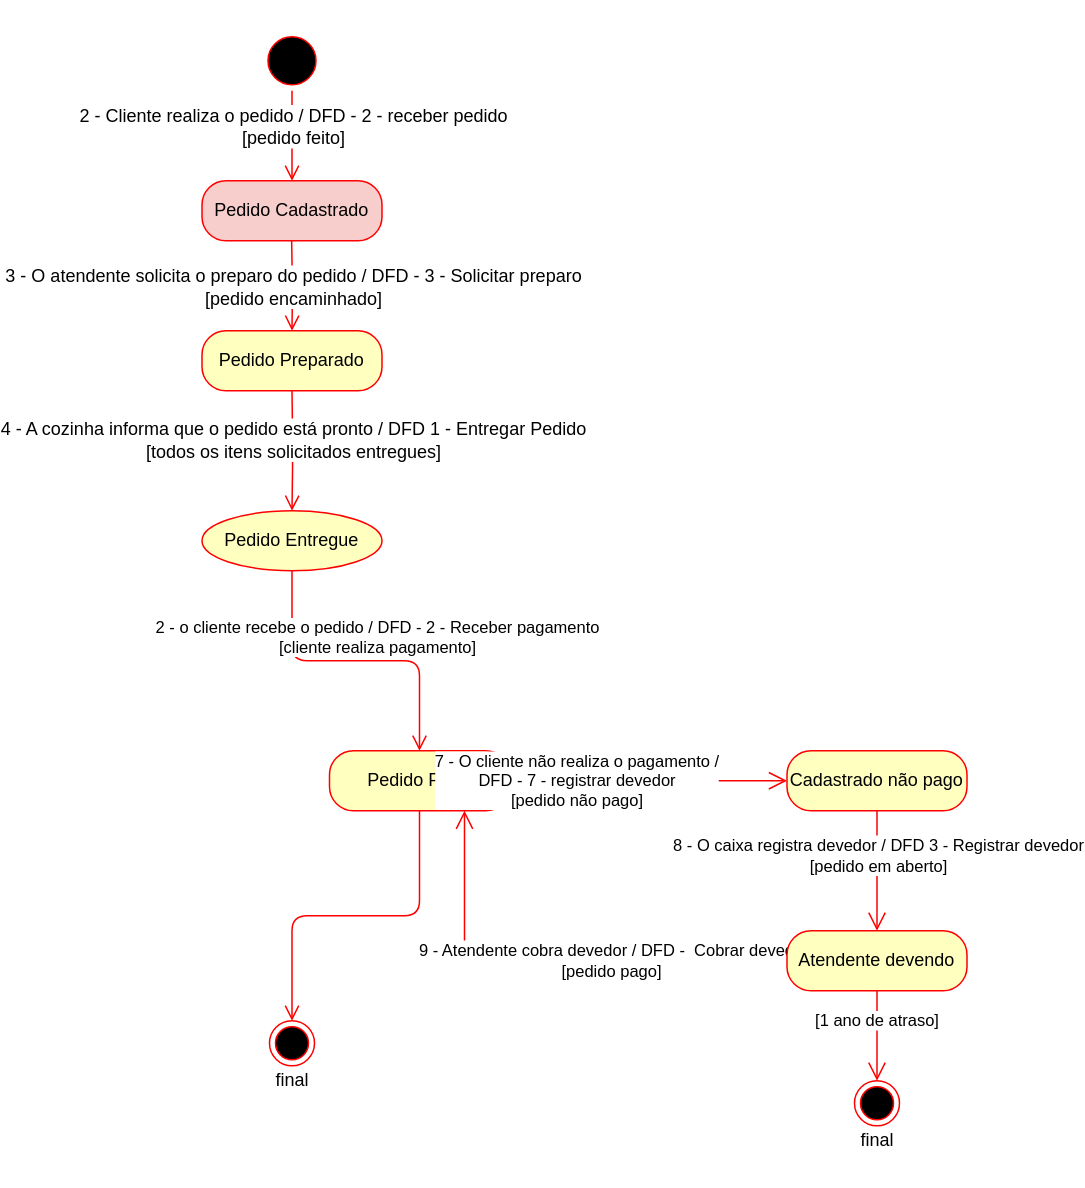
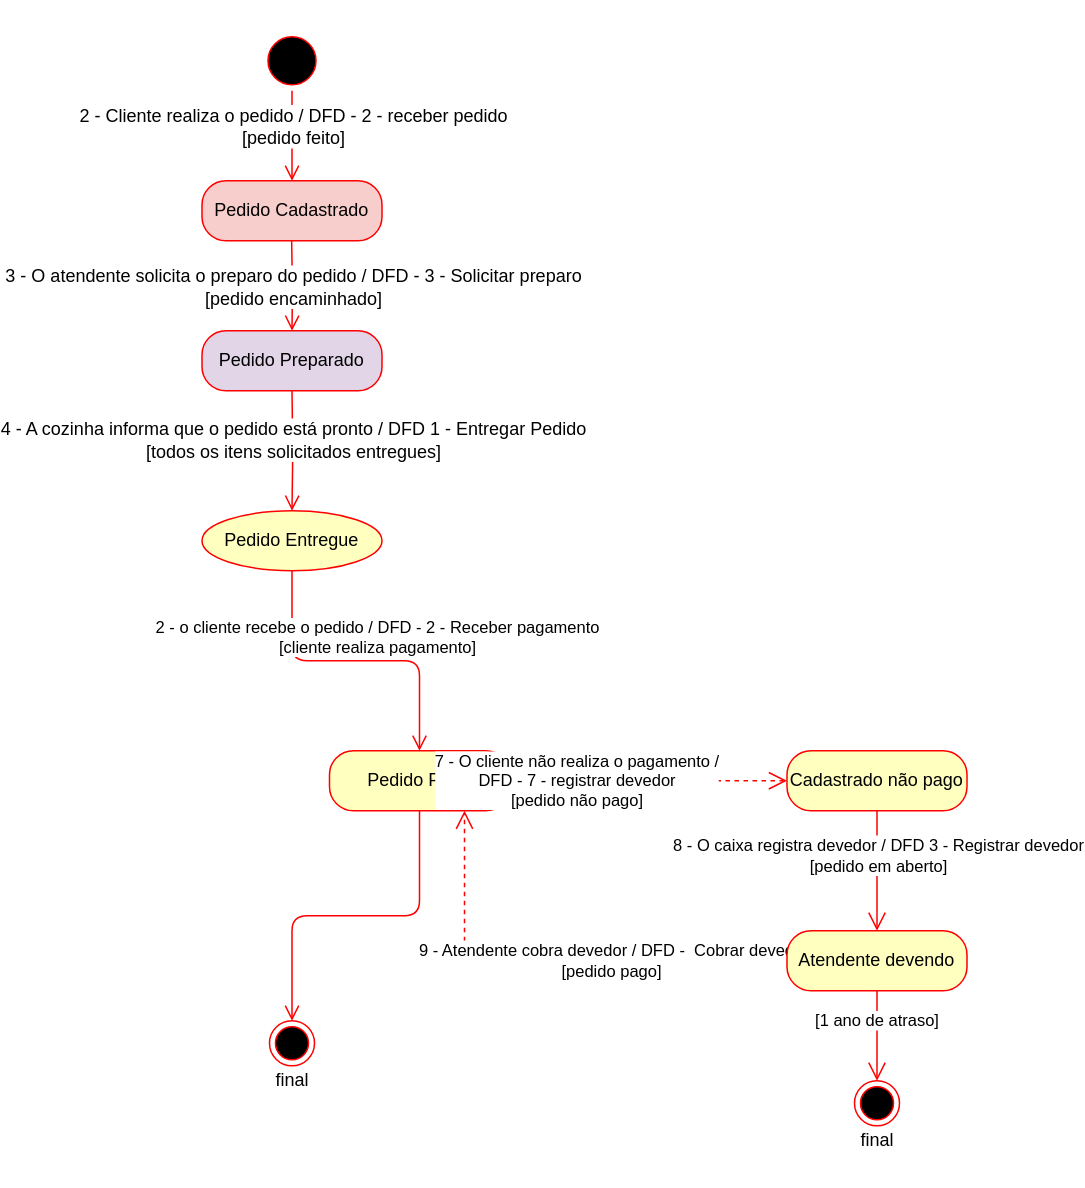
  <mxCell id="0" />
  <mxCell id="1" parent="0" />
  <mxCell id="2" value="" style="ellipse;html=1;shape=endState;fillColor=#000000;strokeColor=#ff0000;" parent="1" vertex="1"><mxGeometry x="65" y="680" width="30" height="30" as="geometry" /></mxCell>
  <mxCell id="3" value="" style="ellipse;html=1;shape=startState;fillColor=#000000;strokeColor=#ff0000;" parent="1" vertex="1"><mxGeometry x="60" y="20" width="40" height="40" as="geometry" /></mxCell>
  <mxCell id="4" value="" style="edgeStyle=orthogonalEdgeStyle;html=1;verticalAlign=bottom;endArrow=open;endSize=8;strokeColor=#ff0000;" parent="1" source="3" target="6" edge="1"><mxGeometry relative="1" as="geometry"><mxPoint x="75" y="130" as="targetPoint" /><Array as="points"><mxPoint x="80" y="130" /></Array></mxGeometry></mxCell>
  <mxCell id="5" value="2 - Cliente realiza o pedido / DFD - 2 - receber pedido&lt;br&gt;[pedido feito]" style="text;html=1;align=center;verticalAlign=middle;resizable=0;points=[];labelBackgroundColor=#ffffff;" parent="4" vertex="1" connectable="0"><mxGeometry x="1" y="37" relative="1" as="geometry"><mxPoint x="-37" y="-37" as="offset" /></mxGeometry></mxCell>
  <mxCell id="6" value="Pedido Cadastrado" style="rounded=1;whiteSpace=wrap;html=1;arcSize=40;fontColor=#000000;fillColor=#f8cecc;strokeColor=#ff0000;" parent="1" vertex="1"><mxGeometry x="20" y="120" width="120" height="40" as="geometry" /></mxCell>
  <mxCell id="7" value="" style="edgeStyle=orthogonalEdgeStyle;html=1;verticalAlign=bottom;endArrow=open;endSize=8;strokeColor=#ff0000;entryX=0.5;entryY=0;entryDx=0;entryDy=0;" parent="1" target="8" edge="1"><mxGeometry relative="1" as="geometry"><mxPoint x="79.76" y="240" as="targetPoint" /><mxPoint x="79.76" y="160" as="sourcePoint" /><Array as="points" /></mxGeometry></mxCell>
- <mxCell id="8" value="Pedido Preparado" style="rounded=1;whiteSpace=wrap;html=1;arcSize=40;fontColor=#000000;fillColor=#ffffc0;strokeColor=#ff0000;" parent="1" vertex="1"><mxGeometry x="20" y="220" width="120" height="40" as="geometry" /></mxCell>
+ <mxCell id="8" value="Pedido Preparado" style="rounded=1;whiteSpace=wrap;html=1;arcSize=40;fontColor=#000000;fillColor=#e1d5e7;strokeColor=#ff0000;" parent="1" vertex="1"><mxGeometry x="20" y="220" width="120" height="40" as="geometry" /></mxCell>
  <mxCell id="9" value="Pedido Entregue" style="ellipse;whiteSpace=wrap;html=1;arcSize=40;fontColor=#000000;fillColor=#ffffc0;strokeColor=#ff0000;" parent="1" vertex="1"><mxGeometry x="20" y="340" width="120" height="40" as="geometry" /></mxCell>
  <mxCell id="10" value="" style="edgeStyle=orthogonalEdgeStyle;html=1;verticalAlign=bottom;endArrow=open;endSize=8;strokeColor=#ff0000;entryX=0.5;entryY=0;entryDx=0;entryDy=0;" parent="1" target="9" edge="1"><mxGeometry relative="1" as="geometry"><mxPoint x="80.24" y="320" as="targetPoint" /><mxPoint x="80" y="260" as="sourcePoint" /><Array as="points" /></mxGeometry></mxCell>
  <mxCell id="11" value="4 - A cozinha informa que o pedido está pronto / DFD 1 - Entregar Pedido&lt;br&gt;[todos os itens solicitados entregues]" style="text;html=1;align=center;verticalAlign=middle;resizable=0;points=[];labelBackgroundColor=#ffffff;" parent="10" vertex="1" connectable="0"><mxGeometry x="-0.233" relative="1" as="geometry"><mxPoint y="1.38" as="offset" /></mxGeometry></mxCell>
  <mxCell id="12" value="Pedido Pago" style="rounded=1;whiteSpace=wrap;html=1;arcSize=40;fontColor=#000000;fillColor=#ffffc0;strokeColor=#ff0000;" parent="1" vertex="1"><mxGeometry x="105" y="500" width="120" height="40" as="geometry" /></mxCell>
  <mxCell id="13" value="" style="edgeStyle=orthogonalEdgeStyle;html=1;verticalAlign=bottom;endArrow=open;endSize=8;strokeColor=#ff0000;exitX=0.5;exitY=1;exitDx=0;exitDy=0;entryX=0.5;entryY=0;entryDx=0;entryDy=0;" parent="1" source="12" target="2" edge="1"><mxGeometry x="0.412" relative="1" as="geometry"><mxPoint x="80" y="590" as="targetPoint" /><mxPoint x="80" y="430" as="sourcePoint" /><Array as="points" /><mxPoint as="offset" /></mxGeometry></mxCell>
  <mxCell id="14" value="3 - O atendente solicita o preparo do pedido / DFD - 3 - Solicitar preparo&lt;br&gt;[pedido encaminhado]" style="text;html=1;align=center;verticalAlign=middle;resizable=0;points=[];labelBackgroundColor=#ffffff;" parent="1" vertex="1" connectable="0"><mxGeometry x="80" y="190.003" as="geometry"><mxPoint as="offset" /></mxGeometry></mxCell>
- <mxCell id="15" style="edgeStyle=orthogonalEdgeStyle;rounded=0;orthogonalLoop=1;jettySize=auto;html=1;strokeColor=#FF0000;endArrow=open;endFill=0;startSize=6;endSize=10;exitX=1;exitY=0.5;exitDx=0;exitDy=0;entryX=0;entryY=0.5;entryDx=0;entryDy=0;" parent="1" source="12" target="19" edge="1"><mxGeometry relative="1" as="geometry"><mxPoint x="180" y="520" as="targetPoint" /></mxGeometry></mxCell>
+ <mxCell id="15" style="edgeStyle=orthogonalEdgeStyle;rounded=0;orthogonalLoop=1;jettySize=auto;html=1;strokeColor=#FF0000;endArrow=open;endFill=0;startSize=6;endSize=10;exitX=1;exitY=0.5;exitDx=0;exitDy=0;entryX=0;entryY=0.5;entryDx=0;entryDy=0;dashed=1;" parent="1" source="12" target="19" edge="1"><mxGeometry relative="1" as="geometry"><mxPoint x="180" y="520" as="targetPoint" /></mxGeometry></mxCell>
  <mxCell id="16" value="2 - o cliente recebe o pedido / DFD - 2 - Receber pagamento&lt;br&gt;[cliente realiza pagamento]" style="edgeStyle=orthogonalEdgeStyle;html=1;verticalAlign=bottom;endArrow=open;endSize=8;strokeColor=#ff0000;entryX=0.5;entryY=0;entryDx=0;entryDy=0;exitX=0.5;exitY=1;exitDx=0;exitDy=0;" parent="1" edge="1" target="12" source="9"><mxGeometry x="0.143" relative="1" as="geometry"><mxPoint x="80" y="560" as="targetPoint" /><mxPoint x="80" y="490" as="sourcePoint" /><Array as="points" /><mxPoint as="offset" /></mxGeometry></mxCell>
  <mxCell id="17" value="7 - O cliente não realiza o pagamento / &lt;br&gt;DFD - 7 - registrar devedor&lt;br&gt;[pedido não pago]" style="edgeStyle=orthogonalEdgeStyle;rounded=0;orthogonalLoop=1;jettySize=auto;html=1;startSize=6;endArrow=open;endFill=0;endSize=10;strokeColor=#FF0000;entryX=0.5;entryY=0;entryDx=0;entryDy=0;" parent="1" source="19" target="26" edge="1"><mxGeometry x="-1" y="-201" relative="1" as="geometry"><mxPoint x="485" y="610" as="targetPoint" /><Array as="points" /><mxPoint x="1" y="-20" as="offset" /></mxGeometry></mxCell>
  <mxCell id="18" value="8 - O caixa registra devedor / DFD 3 - Registrar devedor&lt;br&gt;[pedido em aberto]" style="edgeLabel;html=1;align=center;verticalAlign=middle;resizable=0;points=[];" parent="17" vertex="1" connectable="0"><mxGeometry x="-0.339" y="-1" relative="1" as="geometry"><mxPoint x="1" y="3.71" as="offset" /></mxGeometry></mxCell>
  <mxCell id="19" value="Cadastrado não pago" style="rounded=1;whiteSpace=wrap;html=1;arcSize=40;fontColor=#000000;fillColor=#ffffc0;strokeColor=#ff0000;" parent="1" vertex="1"><mxGeometry x="410" y="500" width="120" height="40" as="geometry" /></mxCell>
  <mxCell id="20" value="" style="ellipse;html=1;shape=endState;fillColor=#000000;strokeColor=#ff0000;" parent="1" vertex="1"><mxGeometry x="455" y="720" width="30" height="30" as="geometry" /></mxCell>
  <mxCell id="21" value="final" style="text;html=1;align=center;verticalAlign=middle;resizable=0;points=[];autosize=1;" parent="1" vertex="1"><mxGeometry x="60" y="710" width="40" height="20" as="geometry" /></mxCell>
  <mxCell id="22" value="final" style="text;html=1;align=center;verticalAlign=middle;resizable=0;points=[];autosize=1;" parent="1" vertex="1"><mxGeometry x="450" y="750" width="40" height="20" as="geometry" /></mxCell>
- <mxCell id="23" style="edgeStyle=orthogonalEdgeStyle;rounded=0;orthogonalLoop=1;jettySize=auto;html=1;entryX=0.75;entryY=1;entryDx=0;entryDy=0;strokeColor=#FF0000;endArrow=open;endFill=0;endSize=10;" parent="1" source="26" target="12" edge="1"><mxGeometry relative="1" as="geometry" /></mxCell>
+ <mxCell id="23" style="edgeStyle=orthogonalEdgeStyle;rounded=0;orthogonalLoop=1;jettySize=auto;html=1;entryX=0.75;entryY=1;entryDx=0;entryDy=0;strokeColor=#FF0000;endArrow=open;endFill=0;endSize=10;dashed=1;" parent="1" source="26" target="12" edge="1"><mxGeometry relative="1" as="geometry" /></mxCell>
  <mxCell id="24" value="&amp;nbsp;9 - Atendente cobra devedor / DFD -&amp;nbsp; Cobrar devedor&lt;br&gt;[pedido pago]" style="edgeLabel;html=1;align=center;verticalAlign=middle;resizable=0;points=[];" parent="23" vertex="1" connectable="0"><mxGeometry x="-0.015" relative="1" as="geometry"><mxPoint x="37.24" y="-0.03" as="offset" /></mxGeometry></mxCell>
  <mxCell id="25" value="[1 ano de atraso]" style="edgeStyle=orthogonalEdgeStyle;rounded=0;orthogonalLoop=1;jettySize=auto;html=1;entryX=0.5;entryY=0;entryDx=0;entryDy=0;endArrow=open;endFill=0;endSize=10;strokeColor=#FF0000;" parent="1" source="26" target="20" edge="1"><mxGeometry x="-0.333" relative="1" as="geometry"><mxPoint as="offset" /></mxGeometry></mxCell>
  <mxCell id="26" value="Atendente devendo" style="rounded=1;whiteSpace=wrap;html=1;arcSize=40;fontColor=#000000;fillColor=#ffffc0;strokeColor=#ff0000;" parent="1" vertex="1"><mxGeometry x="410" y="620" width="120" height="40" as="geometry" /></mxCell>
